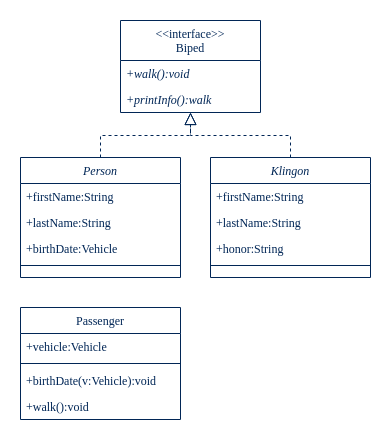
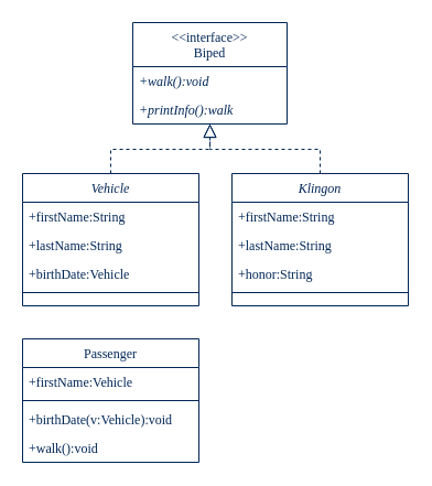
  <mxCell id="0" />
  <mxCell id="1" parent="0" />
  <mxCell id="2" value="" style="endArrow=block;endSize=10;endFill=0;shadow=0;strokeWidth=1;rounded=0;edgeStyle=elbowEdgeStyle;elbow=vertical;fontFamily=TitilliumText25L;fontColor=#012656;entryX=0.5;entryY=1;entryDx=0;entryDy=0;strokeColor=#012656;exitX=0.5;exitY=0;exitDx=0;exitDy=0;dashed=1;" edge="1" parent="1" source="4" target="14"><mxGeometry width="160" relative="1" as="geometry"><mxPoint x="100" y="147" as="sourcePoint" /><mxPoint x="190" y="117" as="targetPoint" /></mxGeometry></mxCell>
  <mxCell id="3" value="" style="endArrow=block;endSize=10;endFill=0;shadow=0;strokeWidth=1;rounded=0;edgeStyle=elbowEdgeStyle;elbow=vertical;fontFamily=TitilliumText25L;fontColor=#012656;strokeColor=#012656;exitX=0.5;exitY=0;exitDx=0;exitDy=0;dashed=1;entryX=0.5;entryY=1;entryDx=0;entryDy=0;" edge="1" parent="1" source="9" target="14"><mxGeometry width="160" relative="1" as="geometry"><mxPoint x="110" y="167" as="sourcePoint" /><mxPoint x="190" y="127" as="targetPoint" /></mxGeometry></mxCell>
- <mxCell id="4" value="Person" style="swimlane;fontStyle=2;align=center;verticalAlign=top;childLayout=stackLayout;horizontal=1;startSize=26;horizontalStack=0;resizeParent=1;resizeLast=0;collapsible=1;marginBottom=0;rounded=0;shadow=0;strokeWidth=1;fontFamily=TitilliumText25L;fontColor=#012656;strokeColor=#012656;" vertex="1" parent="1"><mxGeometry x="20" y="157" width="160" height="120" as="geometry"><mxRectangle x="230" y="140" width="160" height="26" as="alternateBounds" /></mxGeometry></mxCell>
+ <mxCell id="4" value="Vehicle" style="swimlane;fontStyle=2;align=center;verticalAlign=top;childLayout=stackLayout;horizontal=1;startSize=26;horizontalStack=0;resizeParent=1;resizeLast=0;collapsible=1;marginBottom=0;rounded=0;shadow=0;strokeWidth=1;fontFamily=TitilliumText25L;fontColor=#012656;strokeColor=#012656;" vertex="1" parent="1"><mxGeometry x="20" y="157" width="160" height="120" as="geometry"><mxRectangle x="230" y="140" width="160" height="26" as="alternateBounds" /></mxGeometry></mxCell>
  <mxCell id="5" value="+firstName:String" style="text;align=left;verticalAlign=top;spacingLeft=4;spacingRight=4;overflow=hidden;rotatable=0;points=[[0,0.5],[1,0.5]];portConstraint=eastwest;fontFamily=TitilliumText25L;fontColor=#012656;" vertex="1" parent="4"><mxGeometry y="26" width="160" height="26" as="geometry" /></mxCell>
  <mxCell id="6" value="+lastName:String" style="text;align=left;verticalAlign=top;spacingLeft=4;spacingRight=4;overflow=hidden;rotatable=0;points=[[0,0.5],[1,0.5]];portConstraint=eastwest;rounded=0;shadow=0;html=0;fontFamily=TitilliumText25L;fontColor=#012656;" vertex="1" parent="4"><mxGeometry y="52" width="160" height="26" as="geometry" /></mxCell>
  <mxCell id="7" value="+birthDate:Vehicle" style="text;align=left;verticalAlign=top;spacingLeft=4;spacingRight=4;overflow=hidden;rotatable=0;points=[[0,0.5],[1,0.5]];portConstraint=eastwest;rounded=0;shadow=0;html=0;fontFamily=TitilliumText25L;fontColor=#012656;" vertex="1" parent="4"><mxGeometry y="78" width="160" height="26" as="geometry" /></mxCell>
  <mxCell id="8" value="" style="line;html=1;strokeWidth=1;align=left;verticalAlign=middle;spacingTop=-1;spacingLeft=3;spacingRight=3;rotatable=0;labelPosition=right;points=[];portConstraint=eastwest;fontFamily=TitilliumText25L;fontColor=#012656;strokeColor=#012656;" vertex="1" parent="4"><mxGeometry y="104" width="160" height="8" as="geometry" /></mxCell>
  <mxCell id="9" value="Klingon" style="swimlane;fontStyle=2;align=center;verticalAlign=top;childLayout=stackLayout;horizontal=1;startSize=26;horizontalStack=0;resizeParent=1;resizeLast=0;collapsible=1;marginBottom=0;rounded=0;shadow=0;strokeWidth=1;fontFamily=TitilliumText25L;fontColor=#012656;strokeColor=#012656;" vertex="1" parent="1"><mxGeometry x="210" y="157" width="160" height="120" as="geometry"><mxRectangle x="230" y="140" width="160" height="26" as="alternateBounds" /></mxGeometry></mxCell>
  <mxCell id="10" value="+firstName:String" style="text;align=left;verticalAlign=top;spacingLeft=4;spacingRight=4;overflow=hidden;rotatable=0;points=[[0,0.5],[1,0.5]];portConstraint=eastwest;fontFamily=TitilliumText25L;fontColor=#012656;" vertex="1" parent="9"><mxGeometry y="26" width="160" height="26" as="geometry" /></mxCell>
  <mxCell id="11" value="+lastName:String" style="text;align=left;verticalAlign=top;spacingLeft=4;spacingRight=4;overflow=hidden;rotatable=0;points=[[0,0.5],[1,0.5]];portConstraint=eastwest;rounded=0;shadow=0;html=0;fontFamily=TitilliumText25L;fontColor=#012656;" vertex="1" parent="9"><mxGeometry y="52" width="160" height="26" as="geometry" /></mxCell>
  <mxCell id="12" value="+honor:String" style="text;align=left;verticalAlign=top;spacingLeft=4;spacingRight=4;overflow=hidden;rotatable=0;points=[[0,0.5],[1,0.5]];portConstraint=eastwest;rounded=0;shadow=0;html=0;fontFamily=TitilliumText25L;fontColor=#012656;" vertex="1" parent="9"><mxGeometry y="78" width="160" height="26" as="geometry" /></mxCell>
  <mxCell id="13" value="" style="line;html=1;strokeWidth=1;align=left;verticalAlign=middle;spacingTop=-1;spacingLeft=3;spacingRight=3;rotatable=0;labelPosition=right;points=[];portConstraint=eastwest;fontFamily=TitilliumText25L;fontColor=#012656;strokeColor=#012656;" vertex="1" parent="9"><mxGeometry y="104" width="160" height="8" as="geometry" /></mxCell>
  <mxCell id="14" value="&lt;&lt;interface&gt;&gt;&#10;Biped" style="swimlane;fontStyle=0;align=center;verticalAlign=top;childLayout=stackLayout;horizontal=1;startSize=40;horizontalStack=0;resizeParent=1;resizeLast=0;collapsible=1;marginBottom=0;rounded=0;shadow=0;strokeWidth=1;fontFamily=TitilliumText25L;fontColor=#012656;strokeColor=#012656;" vertex="1" parent="1"><mxGeometry x="120" y="20" width="140" height="92" as="geometry"><mxRectangle x="230" y="140" width="160" height="26" as="alternateBounds" /></mxGeometry></mxCell>
  <mxCell id="15" value="+walk():void" style="text;align=left;verticalAlign=top;spacingLeft=4;spacingRight=4;overflow=hidden;rotatable=0;points=[[0,0.5],[1,0.5]];portConstraint=eastwest;fontFamily=TitilliumText25L;fontColor=#012656;fontStyle=2" vertex="1" parent="14"><mxGeometry y="40" width="140" height="26" as="geometry" /></mxCell>
  <mxCell id="16" value="+printInfo():walk" style="text;align=left;verticalAlign=top;spacingLeft=4;spacingRight=4;overflow=hidden;rotatable=0;points=[[0,0.5],[1,0.5]];portConstraint=eastwest;fontFamily=TitilliumText25L;fontColor=#012656;fontStyle=2" vertex="1" parent="14"><mxGeometry y="66" width="140" height="26" as="geometry" /></mxCell>
  <mxCell id="17" value="Passenger" style="swimlane;fontStyle=0;align=center;verticalAlign=top;childLayout=stackLayout;horizontal=1;startSize=26;horizontalStack=0;resizeParent=1;resizeLast=0;collapsible=1;marginBottom=0;rounded=0;shadow=0;strokeWidth=1;fontFamily=TitilliumText25L;fontColor=#012656;strokeColor=#012656;" vertex="1" parent="1"><mxGeometry x="20" y="307" width="160" height="112" as="geometry"><mxRectangle x="130" y="380" width="160" height="26" as="alternateBounds" /></mxGeometry></mxCell>
- <mxCell id="18" value="+vehicle:Vehicle" style="text;align=left;verticalAlign=top;spacingLeft=4;spacingRight=4;overflow=hidden;rotatable=0;points=[[0,0.5],[1,0.5]];portConstraint=eastwest;fontFamily=TitilliumText25L;fontColor=#012656;" vertex="1" parent="17"><mxGeometry y="26" width="160" height="26" as="geometry" /></mxCell>
+ <mxCell id="18" value="+firstName:Vehicle" style="text;align=left;verticalAlign=top;spacingLeft=4;spacingRight=4;overflow=hidden;rotatable=0;points=[[0,0.5],[1,0.5]];portConstraint=eastwest;fontFamily=TitilliumText25L;fontColor=#012656;" vertex="1" parent="17"><mxGeometry y="26" width="160" height="26" as="geometry" /></mxCell>
  <mxCell id="19" value="" style="line;html=1;strokeWidth=1;align=left;verticalAlign=middle;spacingTop=-1;spacingLeft=3;spacingRight=3;rotatable=0;labelPosition=right;points=[];portConstraint=eastwest;fontFamily=TitilliumText25L;fontColor=#012656;strokeColor=#012656;" vertex="1" parent="17"><mxGeometry y="52" width="160" height="8" as="geometry" /></mxCell>
  <mxCell id="20" value="+birthDate(v:Vehicle):void" style="text;align=left;verticalAlign=top;spacingLeft=4;spacingRight=4;overflow=hidden;rotatable=0;points=[[0,0.5],[1,0.5]];portConstraint=eastwest;fontFamily=TitilliumText25L;fontColor=#012656;" vertex="1" parent="17"><mxGeometry y="60" width="160" height="26" as="geometry" /></mxCell>
  <mxCell id="21" value="+walk():void" style="text;align=left;verticalAlign=top;spacingLeft=4;spacingRight=4;overflow=hidden;rotatable=0;points=[[0,0.5],[1,0.5]];portConstraint=eastwest;fontFamily=TitilliumText25L;fontColor=#012656;" vertex="1" parent="17"><mxGeometry y="86" width="160" height="26" as="geometry" /></mxCell>
